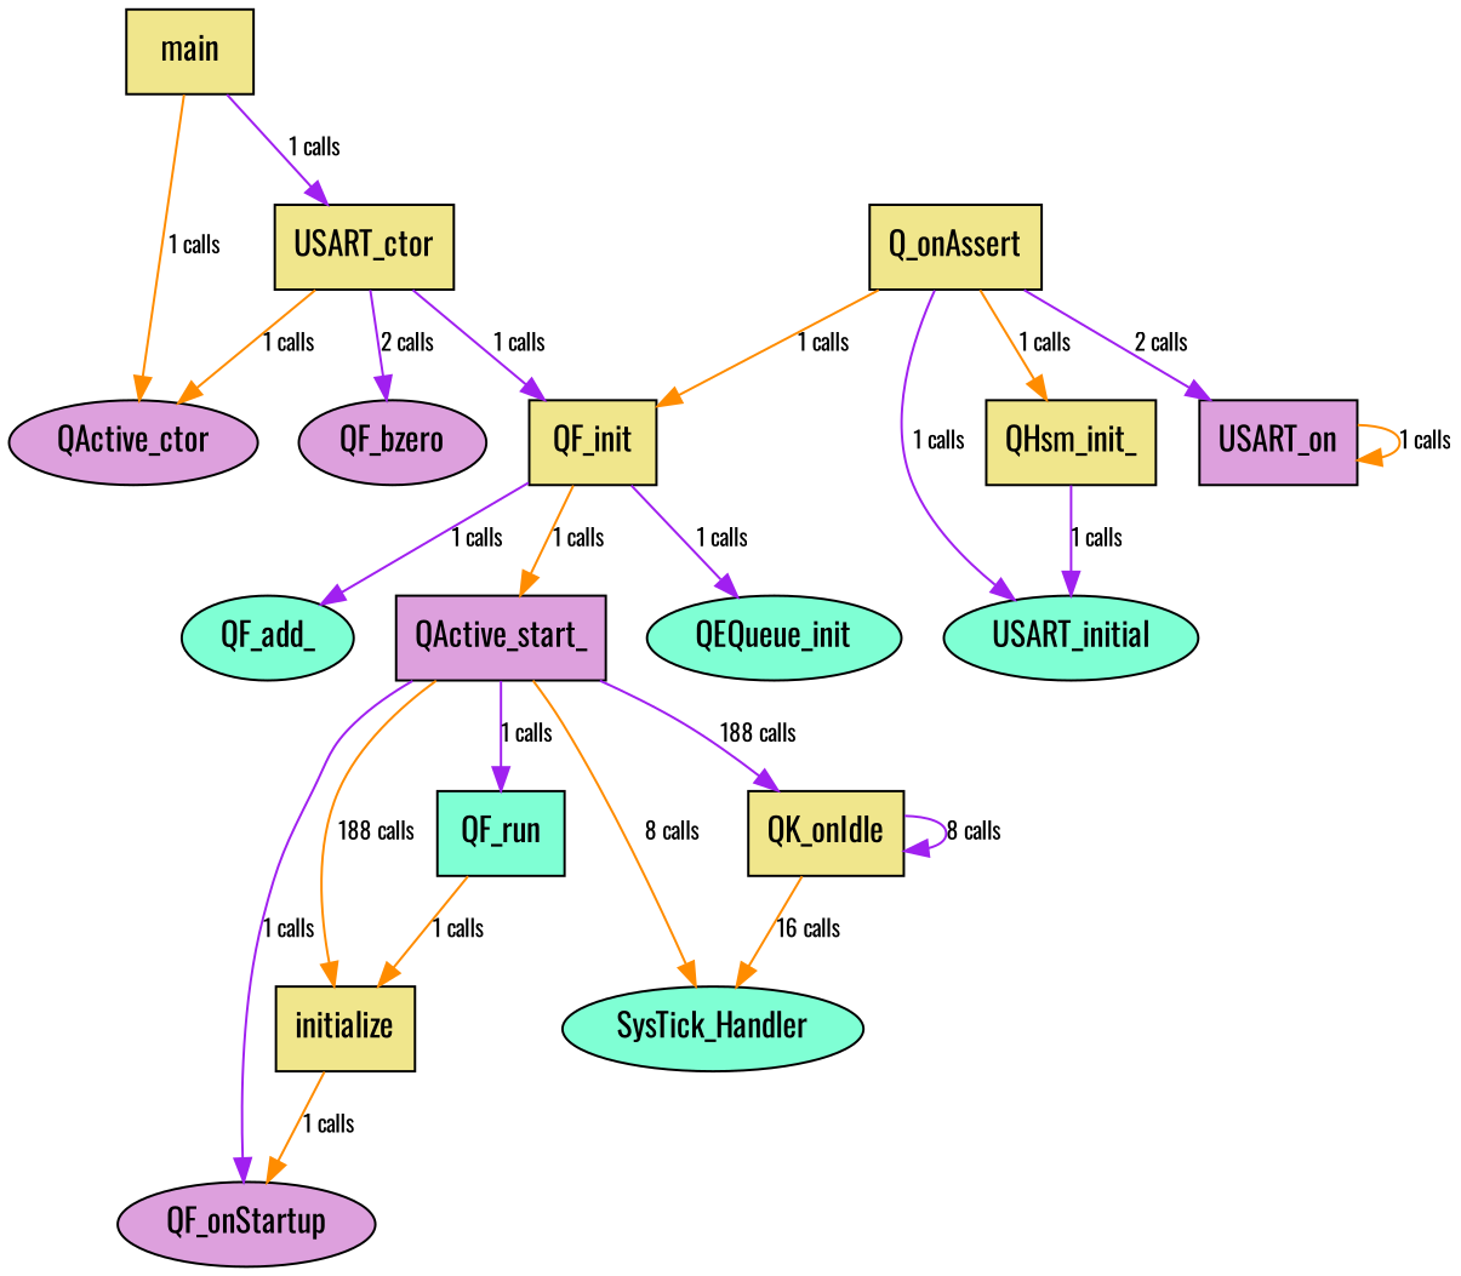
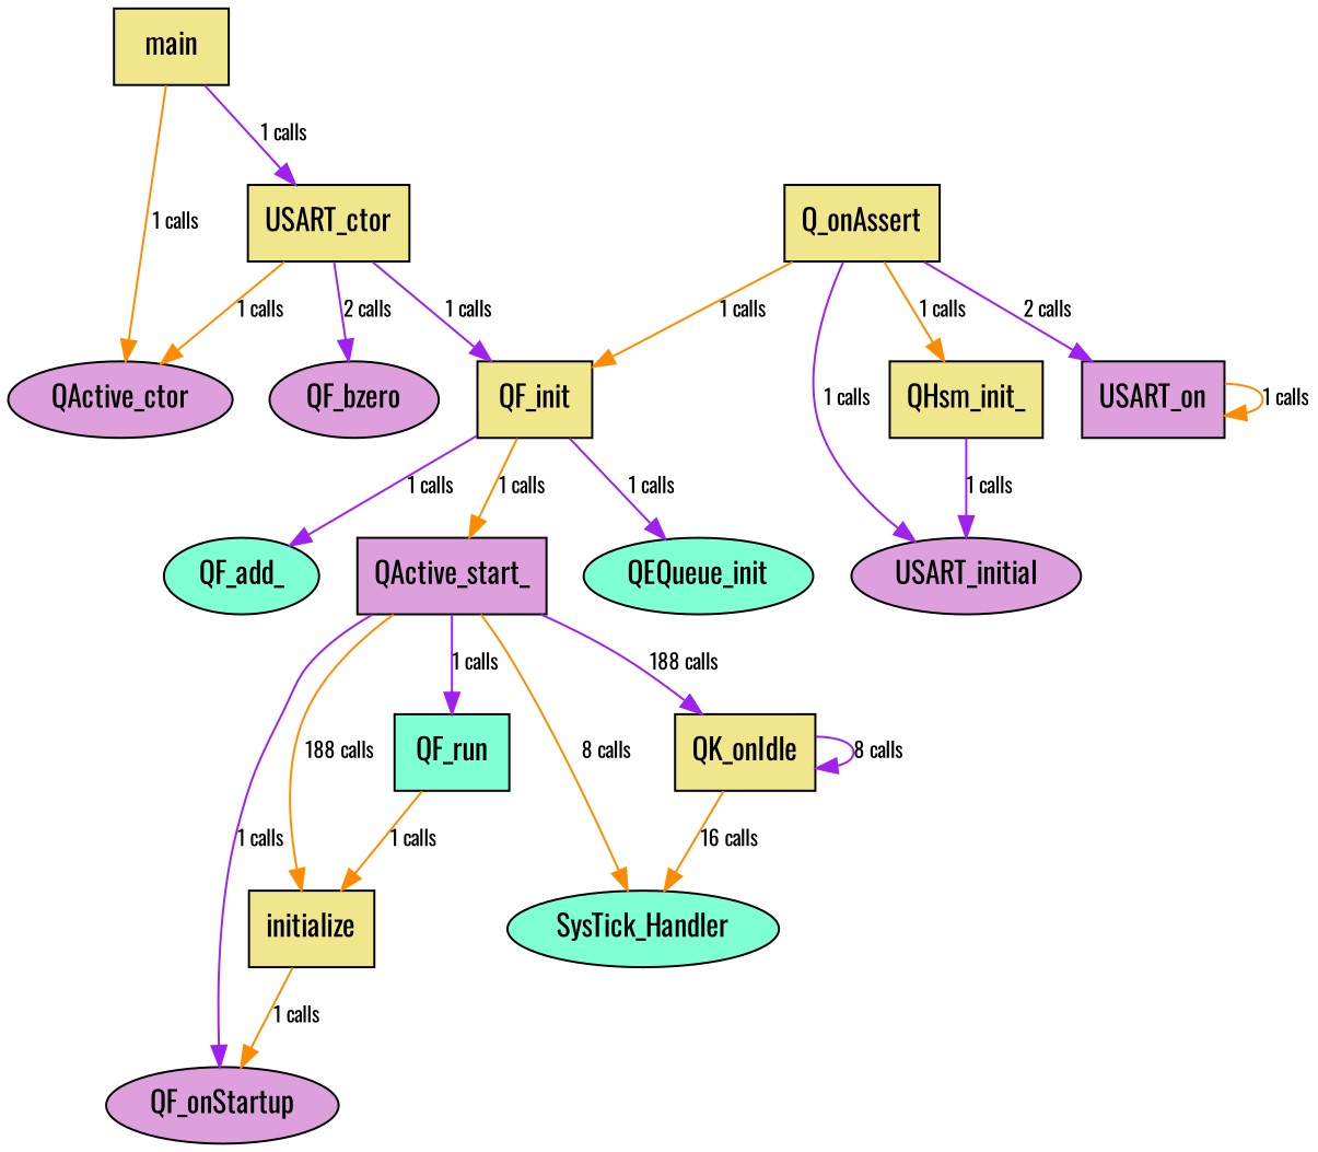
  digraph {
    fontname=Oswald
    node [fillcolor=khaki fontname=Oswald shape=rectangle style=filled]
    edge [color=purple fontname=Oswald fontsize=10]
    main
    USART_ctor
    QActive_ctor [fillcolor=plum shape=ellipse]
    QF_init
    QF_bzero [fillcolor=plum shape=ellipse]
    QActive_start_ [fillcolor=plum]
    QEQueue_init [fillcolor=aquamarine shape=ellipse]
    QF_add_ [fillcolor=aquamarine shape=ellipse]
    QF_run [fillcolor=aquamarine]
    initialize
    QF_onStartup [fillcolor=plum shape=ellipse]
    QK_onIdle
    SysTick_Handler [fillcolor=aquamarine shape=ellipse]
    Q_onAssert
    QHsm_init_
-   USART_initial [fillcolor=aquamarine shape=ellipse]
+   USART_initial [fillcolor=plum shape=ellipse]
    USART_on [fillcolor=plum]
    main -> USART_ctor [label="1 calls"]
    main -> QActive_ctor [color=darkorange label="1 calls"]
    USART_ctor -> QActive_ctor [color=darkorange label="1 calls"]
    USART_ctor -> QF_init [label="1 calls"]
    USART_ctor -> QF_bzero [label="2 calls"]
    QF_init -> QActive_start_ [color=darkorange label="1 calls"]
    QF_init -> QEQueue_init [label="1 calls"]
    QF_init -> QF_add_ [label="1 calls"]
    QActive_start_ -> QF_run [label="1 calls"]
    QActive_start_ -> initialize [color=darkorange label="188 calls"]
    QActive_start_ -> QF_onStartup [label="1 calls"]
    QActive_start_ -> QK_onIdle [label="188 calls"]
    QActive_start_ -> SysTick_Handler [color=darkorange label="8 calls"]
    QF_run -> initialize [color=darkorange label="1 calls"]
    initialize -> QF_onStartup [color=darkorange label="1 calls"]
    QK_onIdle -> QK_onIdle [label="8 calls"]
    QK_onIdle -> SysTick_Handler [color=darkorange label="16 calls"]
    Q_onAssert -> QF_init [color=darkorange label="1 calls"]
    Q_onAssert -> QHsm_init_ [color=darkorange label="1 calls"]
    Q_onAssert -> USART_initial [label="1 calls"]
    Q_onAssert -> USART_on [label="2 calls"]
    QHsm_init_ -> USART_initial [label="1 calls"]
    USART_on -> USART_on [color=darkorange label="1 calls"]
  }
